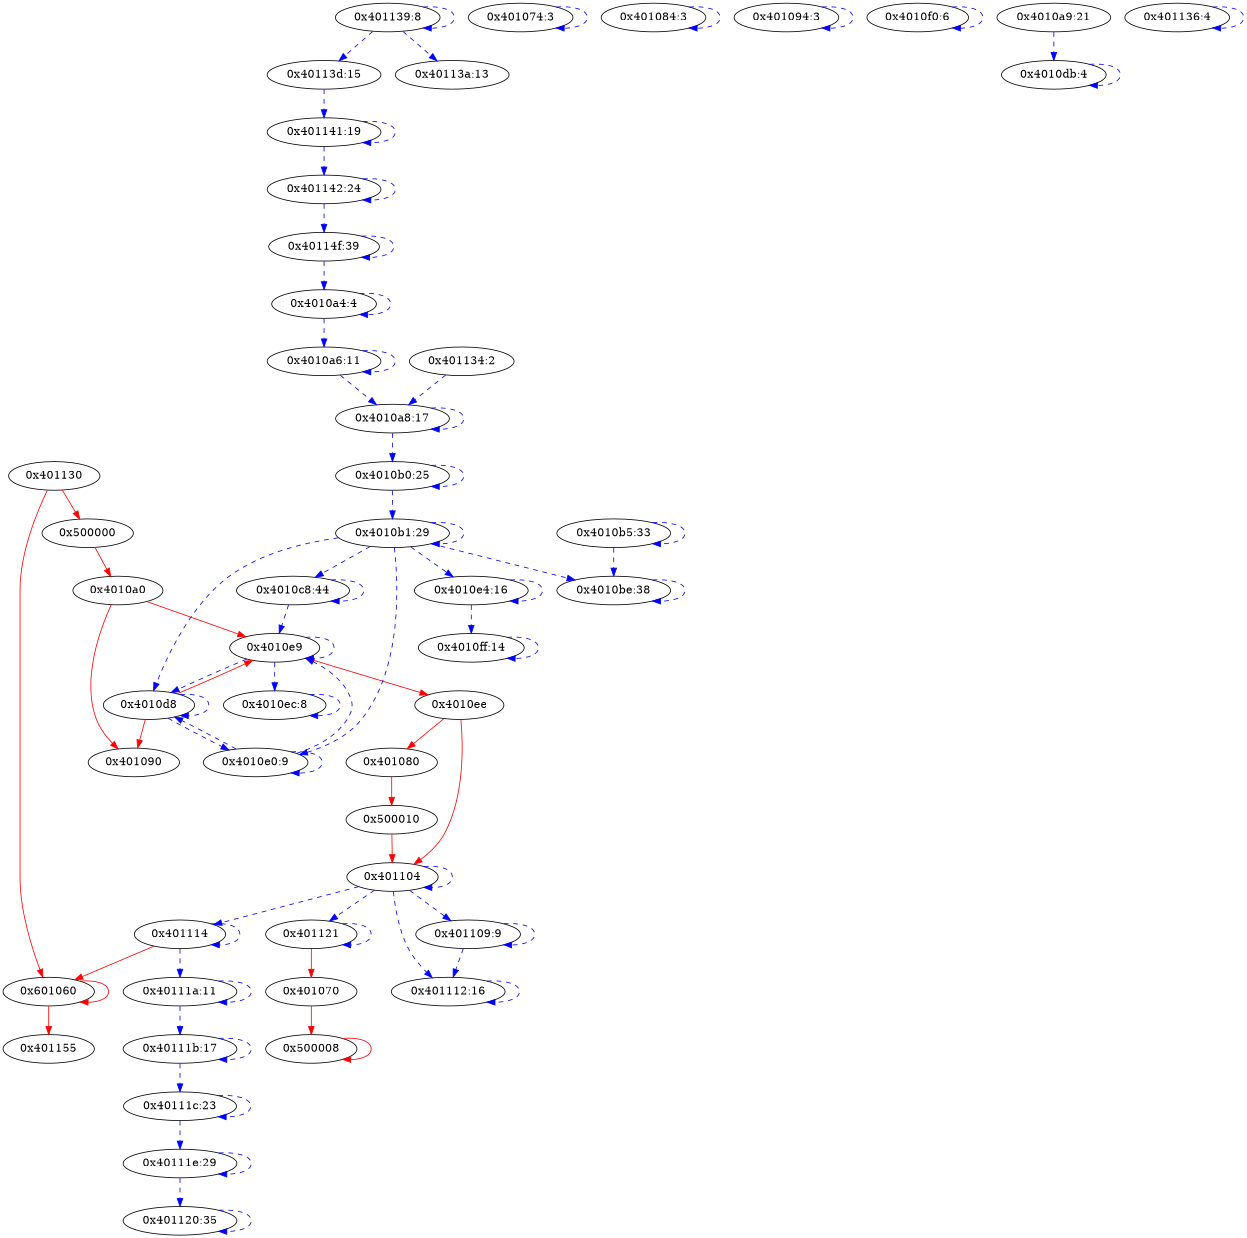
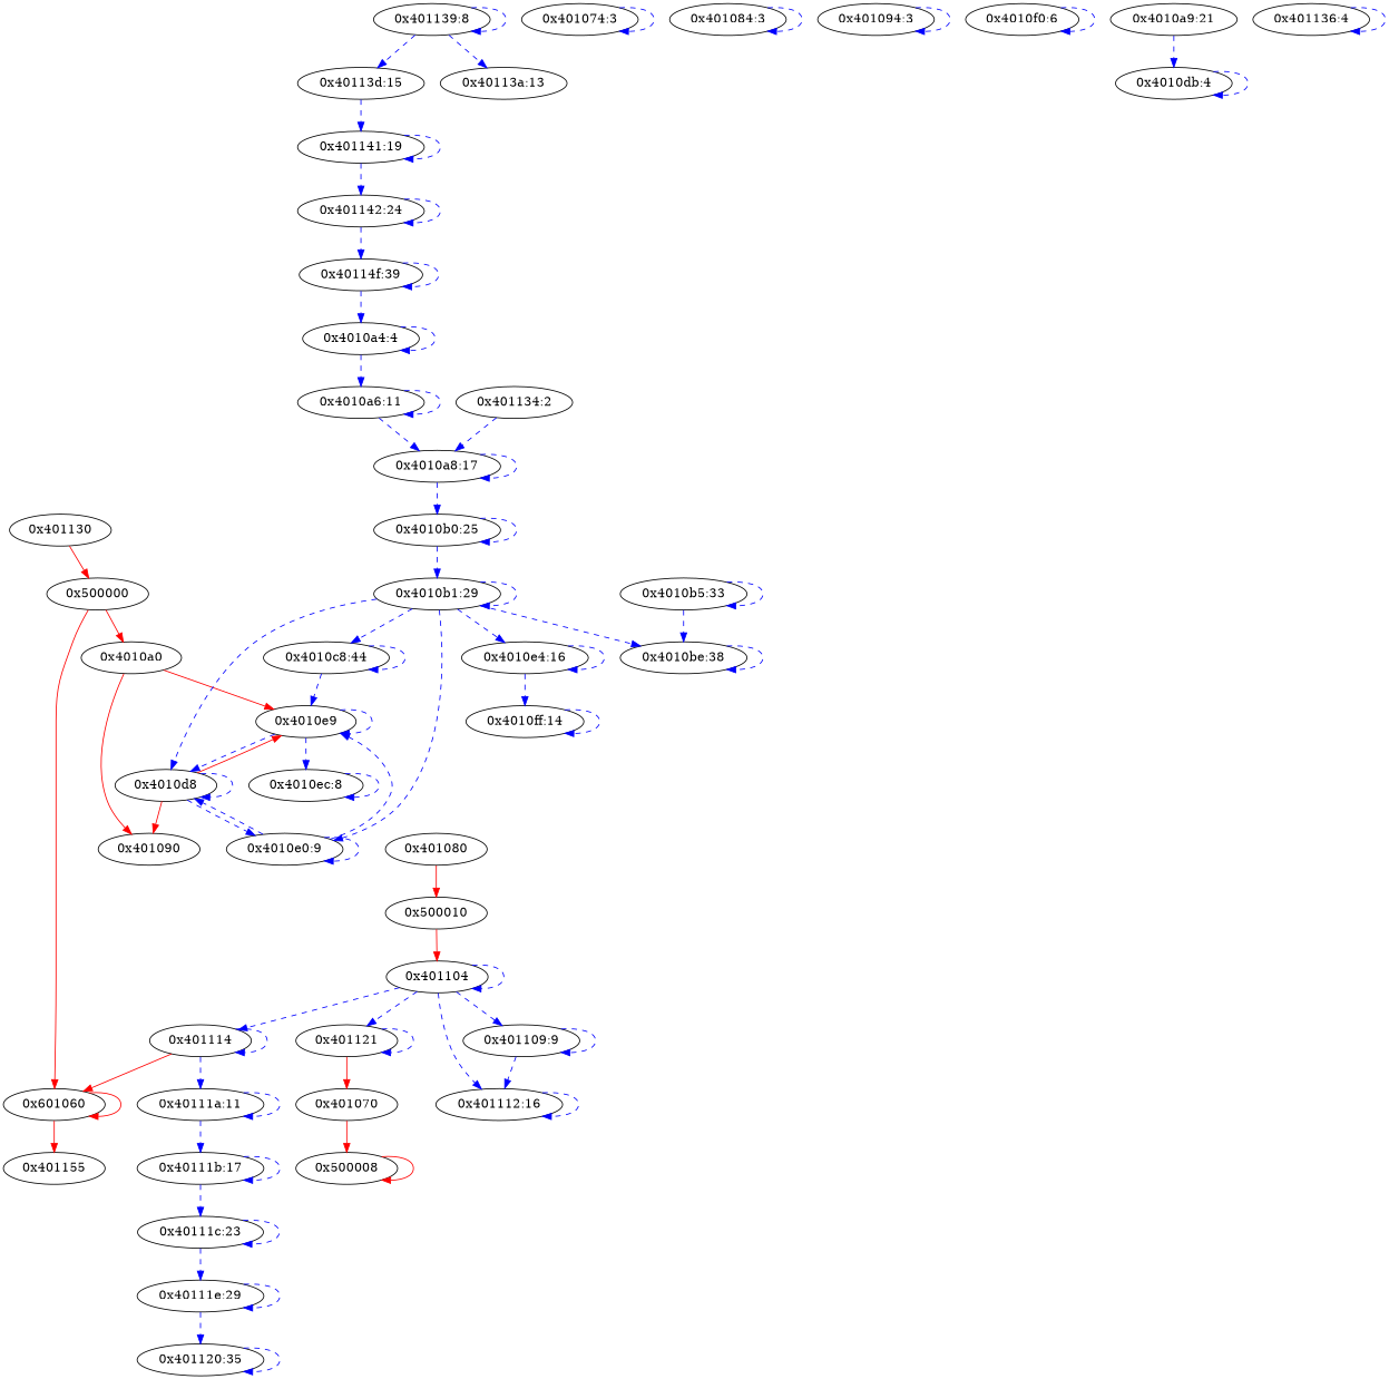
  digraph {
    edge [color=blue style=dashed type=data]
    n1 [label="0x401130"]
    n2 [label="0x500000"]
    n3 [label="0x4010a0"]
    n4 [label="0x601060"]
    n5 [label="0x401090"]
    n6 [label="0x4010e9"]
    n7 [label="0x401155"]
    n8 [label="0x4010d8"]
-   n9 [label="0x4010ee"]
    n10 [label="0x4010ec:8"]
    n11 [label="0x4010e0:9"]
    n12 [label="0x401080"]
    n13 [label="0x401104"]
    n14 [label="0x500010"]
    n15 [label="0x401114"]
    n16 [label="0x401121"]
    n17 [label="0x401109:9"]
    n18 [label="0x401112:16"]
    n19 [label="0x40111a:11"]
    n20 [label="0x401070"]
    n21 [label="0x40111b:17"]
    n22 [label="0x500008"]
    n23 [label="0x401074:3"]
    n24 [label="0x401084:3"]
    n25 [label="0x401094:3"]
    n26 [label="0x4010f0:6"]
    n27 [label="0x4010ff:14"]
    n28 [label="0x40111c:23"]
    n29 [label="0x40111e:29"]
    n30 [label="0x401120:35"]
    n31 [label="0x4010db:4"]
    n32 [label="0x4010e4:16"]
    n33 [label="0x4010a4:4"]
    n34 [label="0x4010a6:11"]
    n35 [label="0x4010a8:17"]
    n36 [label="0x4010b0:25"]
    n37 [label="0x4010b1:29"]
    n38 [label="0x4010be:38"]
    n39 [label="0x4010c8:44"]
    n40 [label="0x4010b5:33"]
    n41 [label="0x4010a9:21"]
    n42 [label="0x401136:4"]
    n43 [label="0x401139:8"]
    n44 [label="0x40113a:13"]
    n45 [label="0x40113d:15"]
    n46 [label="0x401141:19"]
    n47 [label="0x401142:24"]
    n48 [label="0x40114f:39"]
    n49 [label="0x401134:2"]
    n1 -> n2 [color=red style=solid type=control]
    n2 -> n3 [color=red style=solid type=control]
-   n1 -> n4 [color=red style=solid type=control]
+   n2 -> n4 [color=red style=solid type=control]
    n3 -> n5 [color=red style=solid type=control]
    n3 -> n6 [color=red style=solid type=control]
    n4 -> n4 [color=red style=solid type=control]
    n4 -> n7 [color=red style=solid type=control]
    n6 -> n6
    n6 -> n8
-   n6 -> n9 [color=red style=solid type=control]
    n6 -> n10
    n8 -> n5 [color=red style=solid type=control]
    n8 -> n6 [color=red style=solid type=control]
    n8 -> n8
    n8 -> n11
-   n9 -> n12 [color=red style=solid type=control]
-   n9 -> n13 [color=red style=solid type=control]
    n10 -> n10
    n11 -> n6
    n11 -> n8
    n11 -> n11
    n12 -> n14 [color=red style=solid type=control]
    n13 -> n13
    n13 -> n15
    n13 -> n16
    n13 -> n17
    n13 -> n18
    n14 -> n13 [color=red style=solid type=control]
    n15 -> n4 [color=red style=solid type=control]
    n15 -> n15
    n15 -> n19
    n16 -> n16
    n16 -> n20 [color=red style=solid type=control]
    n17 -> n17
    n17 -> n18
    n18 -> n18
    n19 -> n19
    n19 -> n21
    n20 -> n22 [color=red style=solid type=control]
    n21 -> n21
    n21 -> n28
    n22 -> n22 [color=red style=solid type=control]
    n23 -> n23
    n24 -> n24
    n25 -> n25
    n26 -> n26
    n27 -> n27
    n28 -> n28
    n28 -> n29
    n29 -> n29
    n29 -> n30
    n30 -> n30
    n31 -> n31
    n32 -> n27
    n32 -> n32
    n33 -> n33
    n33 -> n34
    n34 -> n34
    n34 -> n35
    n35 -> n35
    n35 -> n36
    n36 -> n36
    n36 -> n37
    n37 -> n8
    n37 -> n11
    n37 -> n32
    n37 -> n37
    n37 -> n38
    n37 -> n39
    n38 -> n38
    n39 -> n6
    n39 -> n39
    n40 -> n38
    n40 -> n40
    n41 -> n31
    n42 -> n42
    n43 -> n43
    n43 -> n44
    n43 -> n45
    n45 -> n46
    n46 -> n46
    n46 -> n47
    n47 -> n47
    n47 -> n48
    n48 -> n33
    n48 -> n48
    n49 -> n35
  }
